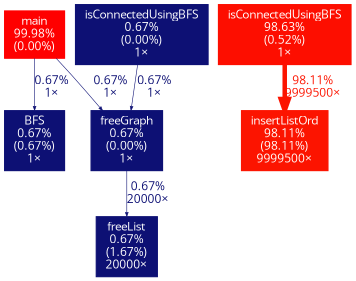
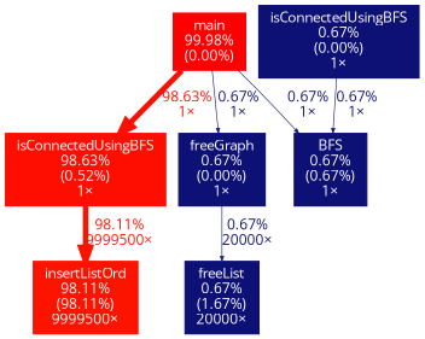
  digraph {
    fontname="Open Sans"
    nodesep=0.125
    ranksep=0.25
    node [color="#0d1074" fontcolor="#ffffff" fontname="Open Sans" fontsize=10.00 shape=box style=filled]
    edge [arrowsize=0.35 color="#0d1074" fontcolor="#0d1074" fontname="Open Sans" fontsize=10.00 labeldistance=0.50 penwidth=0.50]
    n1 [color="#ff0000" height=0 label="main\n99.98%\n(0.00%)" width=0]
    n2 [color="#fd0e00" height=0 label="isConnectedUsingBFS\n98.63%\n(0.52%)\n1×" width=0]
    n3 [height=0 label="freeGraph\n0.67%\n(0.00%)\n1×" width=0]
    n4 [height=0 label="BFS\n0.67%\n(0.67%)\n1×" width=0]
    n5 [color="#fc1400" height=0 label="insertListOrd\n98.11%\n(98.11%)\n9999500×" width=0]
    n6 [height=0 label="freeList\n0.67%\n(1.67%)\n20000×" width=0]
    n7 [height=0 label="isConnectedUsingBFS\n0.67%\n(0.00%)\n1×" width=0]
+   n1 -> n2 [arrowsize=0.99 color="#fd0e00" fontcolor="#fd0e00" label="98.63%\n1×" labeldistance=3.95 penwidth=3.95]
    n1 -> n3 [label="0.67%\n1×"]
    n1 -> n4 [label="0.67%\n1×"]
    n2 -> n5 [arrowsize=0.99 color="#fc1400" fontcolor="#fc1400" label="98.11%\n9999500×" labeldistance=3.92 penwidth=3.92]
    n3 -> n6 [label="0.67%\n20000×"]
-   n7 -> n3 [label="0.67%\n1×"]
+   n7 -> n4 [label="0.67%\n1×"]
  }
